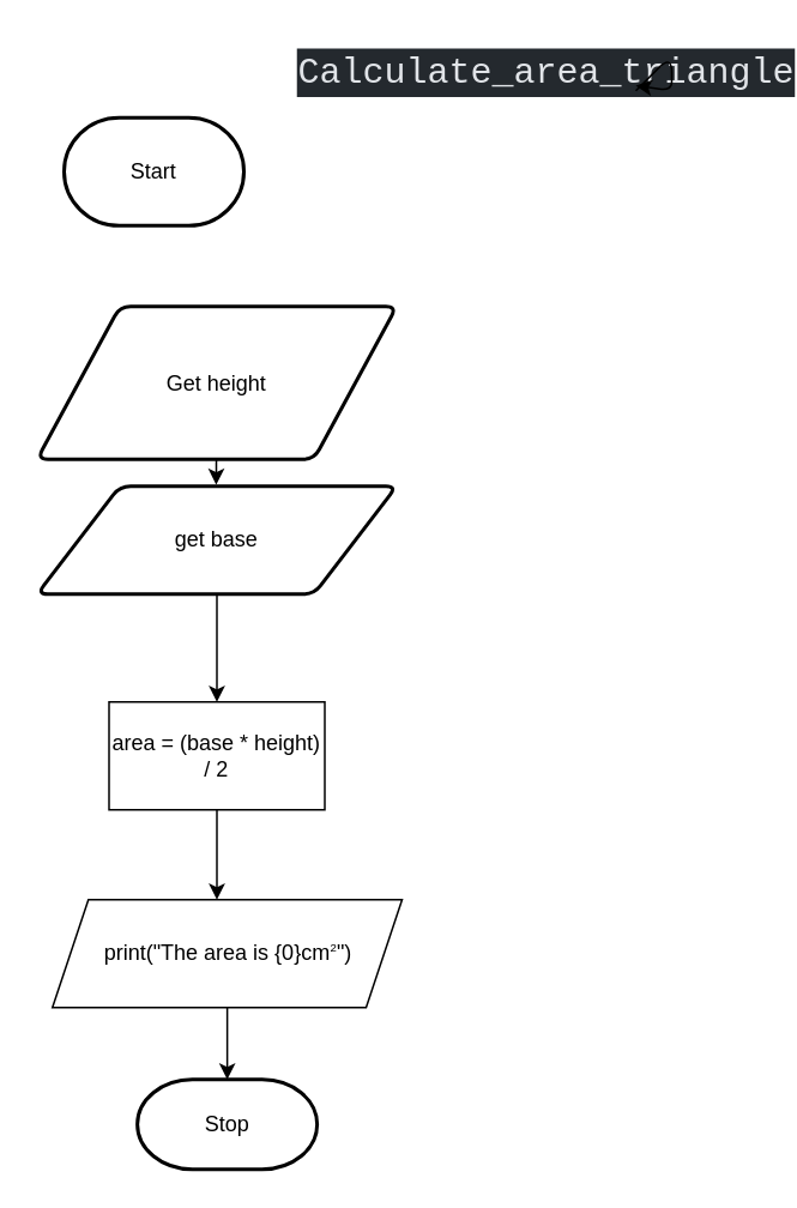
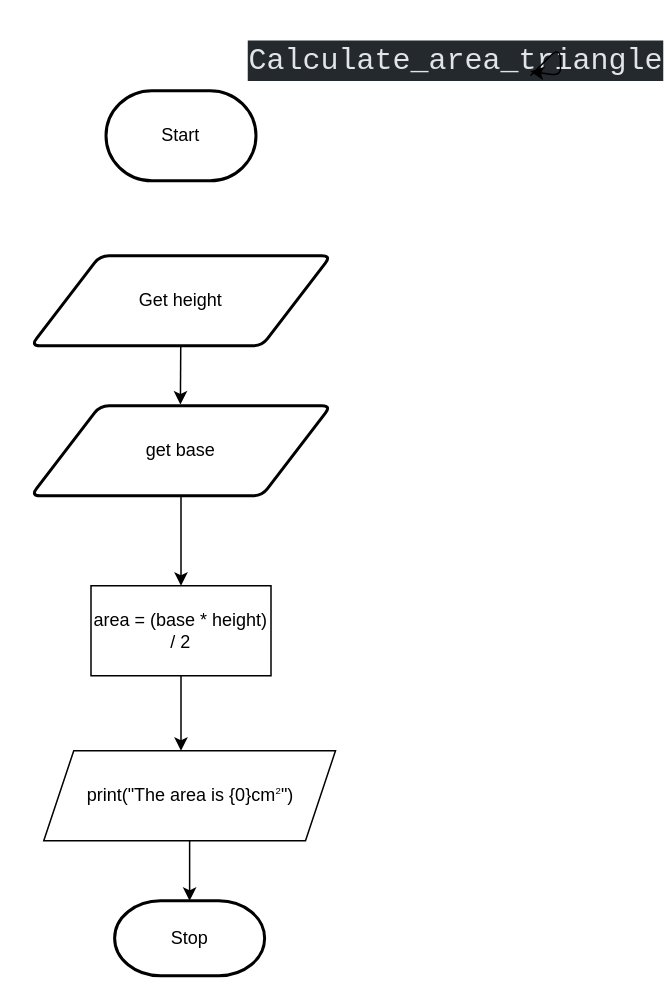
  <mxCell id="0" />
  <mxCell id="1" parent="0" />
- <mxCell id="2" value="Start" style="strokeWidth=2;html=1;shape=mxgraph.flowchart.terminator;whiteSpace=wrap;" parent="1" vertex="1"><mxGeometry x="35" y="65" width="100" height="60" as="geometry" /></mxCell>
+ <mxCell id="2" value="Start" style="strokeWidth=2;html=1;shape=mxgraph.flowchart.terminator;whiteSpace=wrap;" parent="1" vertex="1"><mxGeometry x="70" y="60" width="100" height="60" as="geometry" /></mxCell>
  <mxCell id="3" style="edgeStyle=none;html=1;entryX=0.58;entryY=-0.013;entryDx=0;entryDy=0;entryPerimeter=0;" parent="1" source="4" edge="1"><mxGeometry relative="1" as="geometry"><mxPoint x="119.6" y="269.22" as="targetPoint" /></mxGeometry></mxCell>
- <mxCell id="4" value="Get height" style="shape=parallelogram;html=1;strokeWidth=2;perimeter=parallelogramPerimeter;whiteSpace=wrap;rounded=1;arcSize=12;size=0.23;" parent="1" vertex="1"><mxGeometry x="20" y="170" width="200" height="85" as="geometry" /></mxCell>
+ <mxCell id="4" value="Get height" style="shape=parallelogram;html=1;strokeWidth=2;perimeter=parallelogramPerimeter;whiteSpace=wrap;rounded=1;arcSize=12;size=0.23;" parent="1" vertex="1"><mxGeometry x="20" y="170" width="200" height="60" as="geometry" /></mxCell>
  <mxCell id="5" value="Stop" style="strokeWidth=2;html=1;shape=mxgraph.flowchart.terminator;whiteSpace=wrap;" parent="1" vertex="1"><mxGeometry x="75.75" y="600" width="100" height="50" as="geometry" /></mxCell>
  <mxCell id="6" style="edgeStyle=orthogonalEdgeStyle;html=1;strokeColor=none;rounded=0;" parent="1" edge="1"><mxGeometry relative="1" as="geometry"><mxPoint x="300" y="325" as="targetPoint" /><mxPoint x="215" y="385" as="sourcePoint" /></mxGeometry></mxCell>
  <mxCell id="7" value="&lt;div style=&quot;color: rgb(225 , 228 , 232) ; background-color: rgb(36 , 41 , 46) ; font-family: &amp;#34;comic mono&amp;#34; , &amp;#34;consolas&amp;#34; , &amp;#34;courier new&amp;#34; , monospace , &amp;#34;consolas&amp;#34; , &amp;#34;courier new&amp;#34; , monospace ; font-weight: normal ; font-size: 20px ; line-height: 27px&quot;&gt;Calculate_area_triangle&lt;/div&gt;" style="text;strokeColor=none;fillColor=none;html=1;fontSize=24;fontStyle=1;verticalAlign=middle;align=center;fontFamily=Helvetica;fontColor=#F0F0F0;" parent="1" vertex="1"><mxGeometry x="253" y="20" width="100" height="40" as="geometry" /></mxCell>
  <mxCell id="8" style="edgeStyle=none;html=1;" edge="1" parent="1" source="9"><mxGeometry relative="1" as="geometry"><mxPoint x="120" y="390" as="targetPoint" /></mxGeometry></mxCell>
  <mxCell id="9" value="get base" style="shape=parallelogram;html=1;strokeWidth=2;perimeter=parallelogramPerimeter;whiteSpace=wrap;rounded=1;arcSize=12;size=0.23;" vertex="1" parent="1"><mxGeometry x="20" y="270" width="200" height="60" as="geometry" /></mxCell>
  <mxCell id="10" style="edgeStyle=none;html=1;" edge="1" parent="1" source="11"><mxGeometry relative="1" as="geometry"><mxPoint x="120" y="500" as="targetPoint" /></mxGeometry></mxCell>
  <mxCell id="11" value="area = (base * height) / 2" style="rounded=0;whiteSpace=wrap;html=1;" vertex="1" parent="1"><mxGeometry x="60" y="390" width="120" height="60" as="geometry" /></mxCell>
  <mxCell id="12" style="edgeStyle=none;html=1;entryX=0.5;entryY=0;entryDx=0;entryDy=0;entryPerimeter=0;fontColor=#F0F0F0;" edge="1" parent="1" source="13" target="5"><mxGeometry relative="1" as="geometry" /></mxCell>
  <mxCell id="13" value="print(&quot;The area is {0}cm&lt;span id=&quot;docs-internal-guid-c96a88a0-7fff-be5e-5826-2003e7af8aec&quot;&gt;&lt;span style=&quot;font-size: 8pt ; font-family: &amp;#34;courier new&amp;#34; ; background-color: transparent ; vertical-align: baseline&quot;&gt;&lt;span style=&quot;font-size: 0.6em ; vertical-align: super&quot;&gt;2&lt;/span&gt;&lt;/span&gt;&lt;/span&gt;&quot;)" style="shape=parallelogram;perimeter=parallelogramPerimeter;whiteSpace=wrap;html=1;fixedSize=1;" vertex="1" parent="1"><mxGeometry x="28.5" y="500" width="194.5" height="60" as="geometry" /></mxCell>
  <mxCell id="14" style="edgeStyle=none;html=1;exitX=1;exitY=0.75;exitDx=0;exitDy=0;fontColor=#F0F0F0;" edge="1" parent="1" source="7" target="7"><mxGeometry relative="1" as="geometry" /></mxCell>
